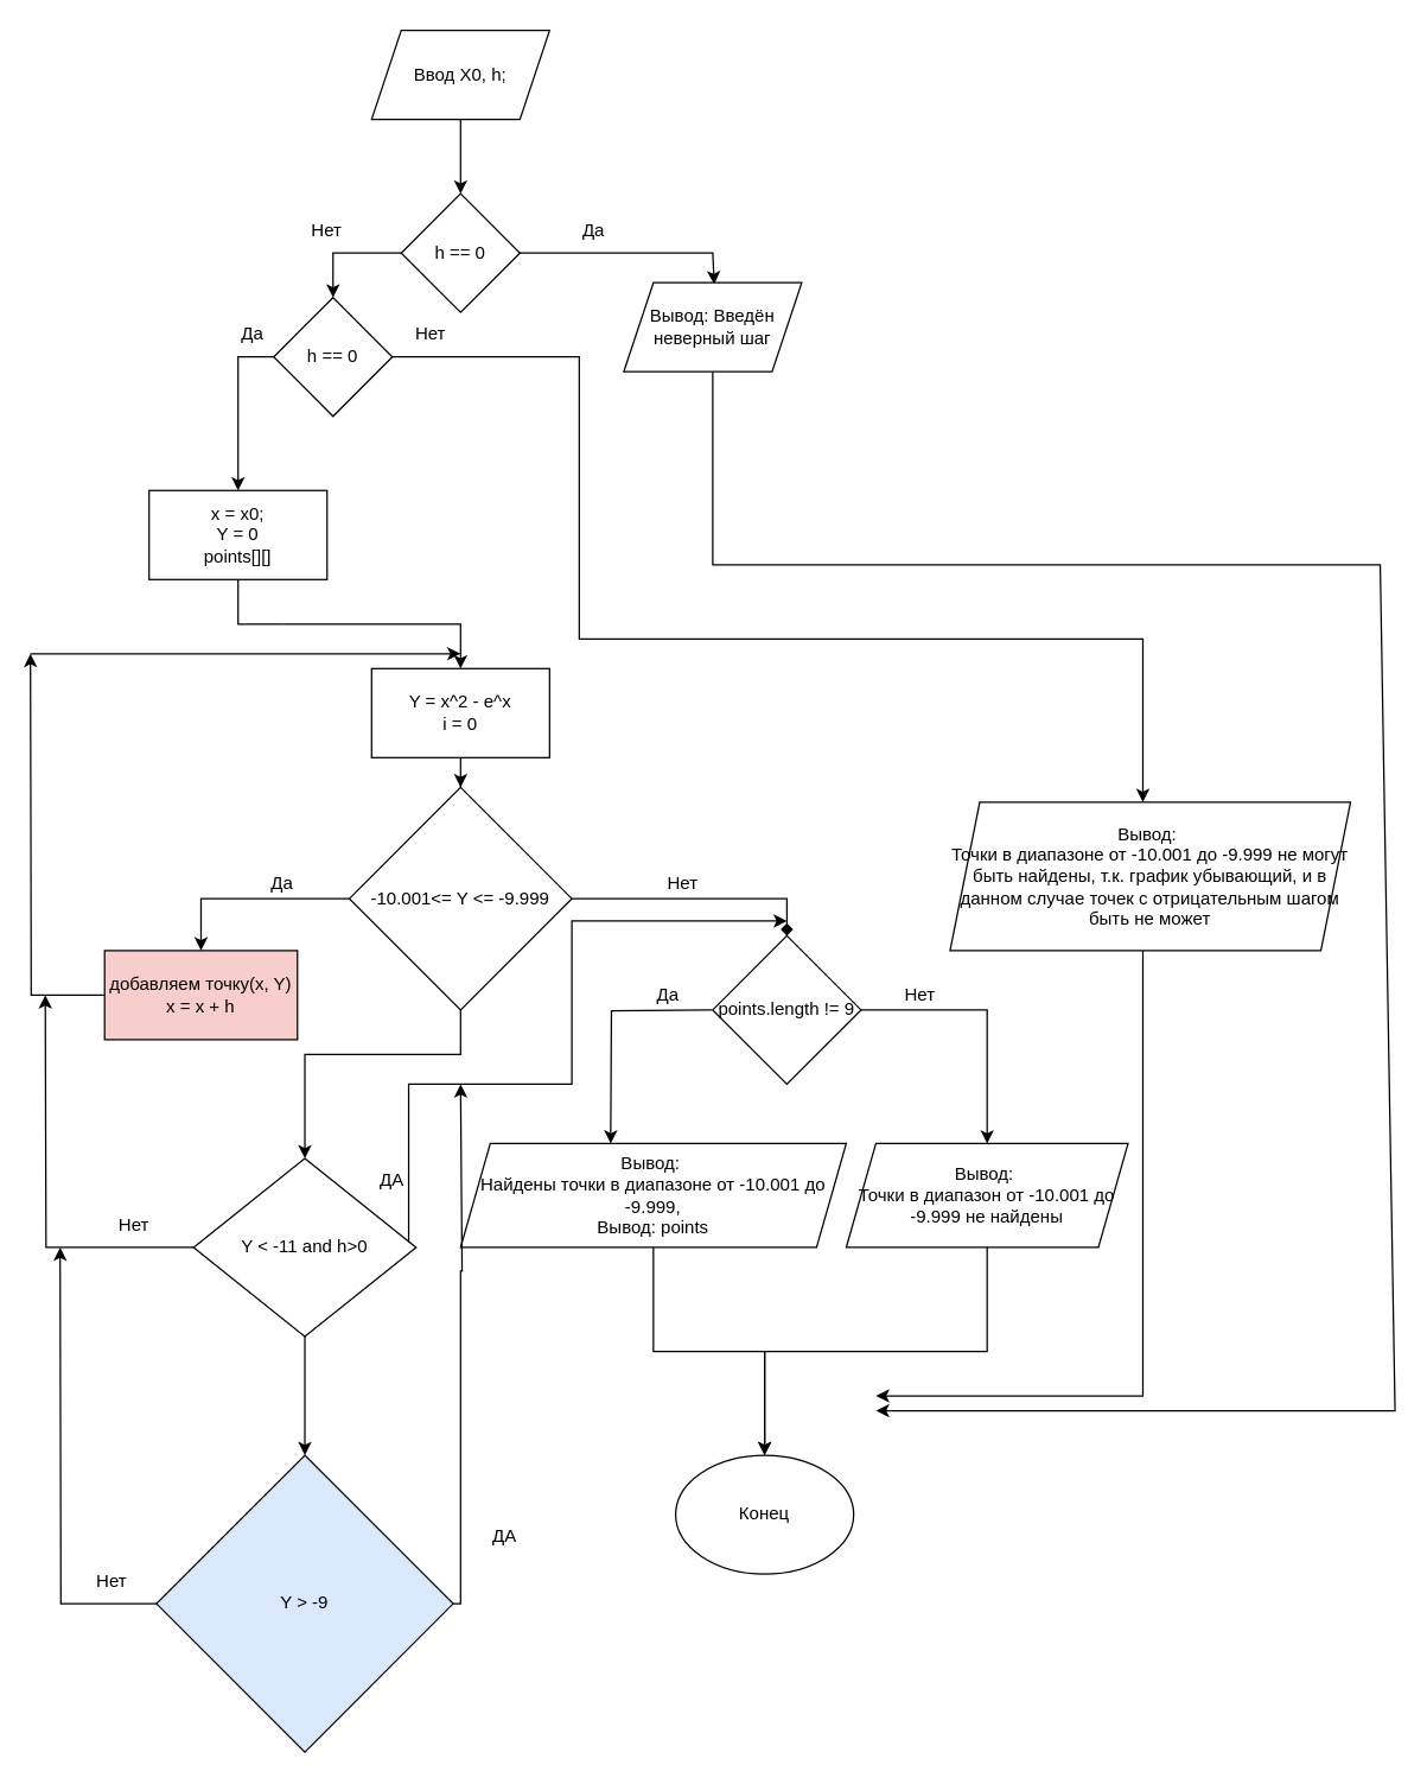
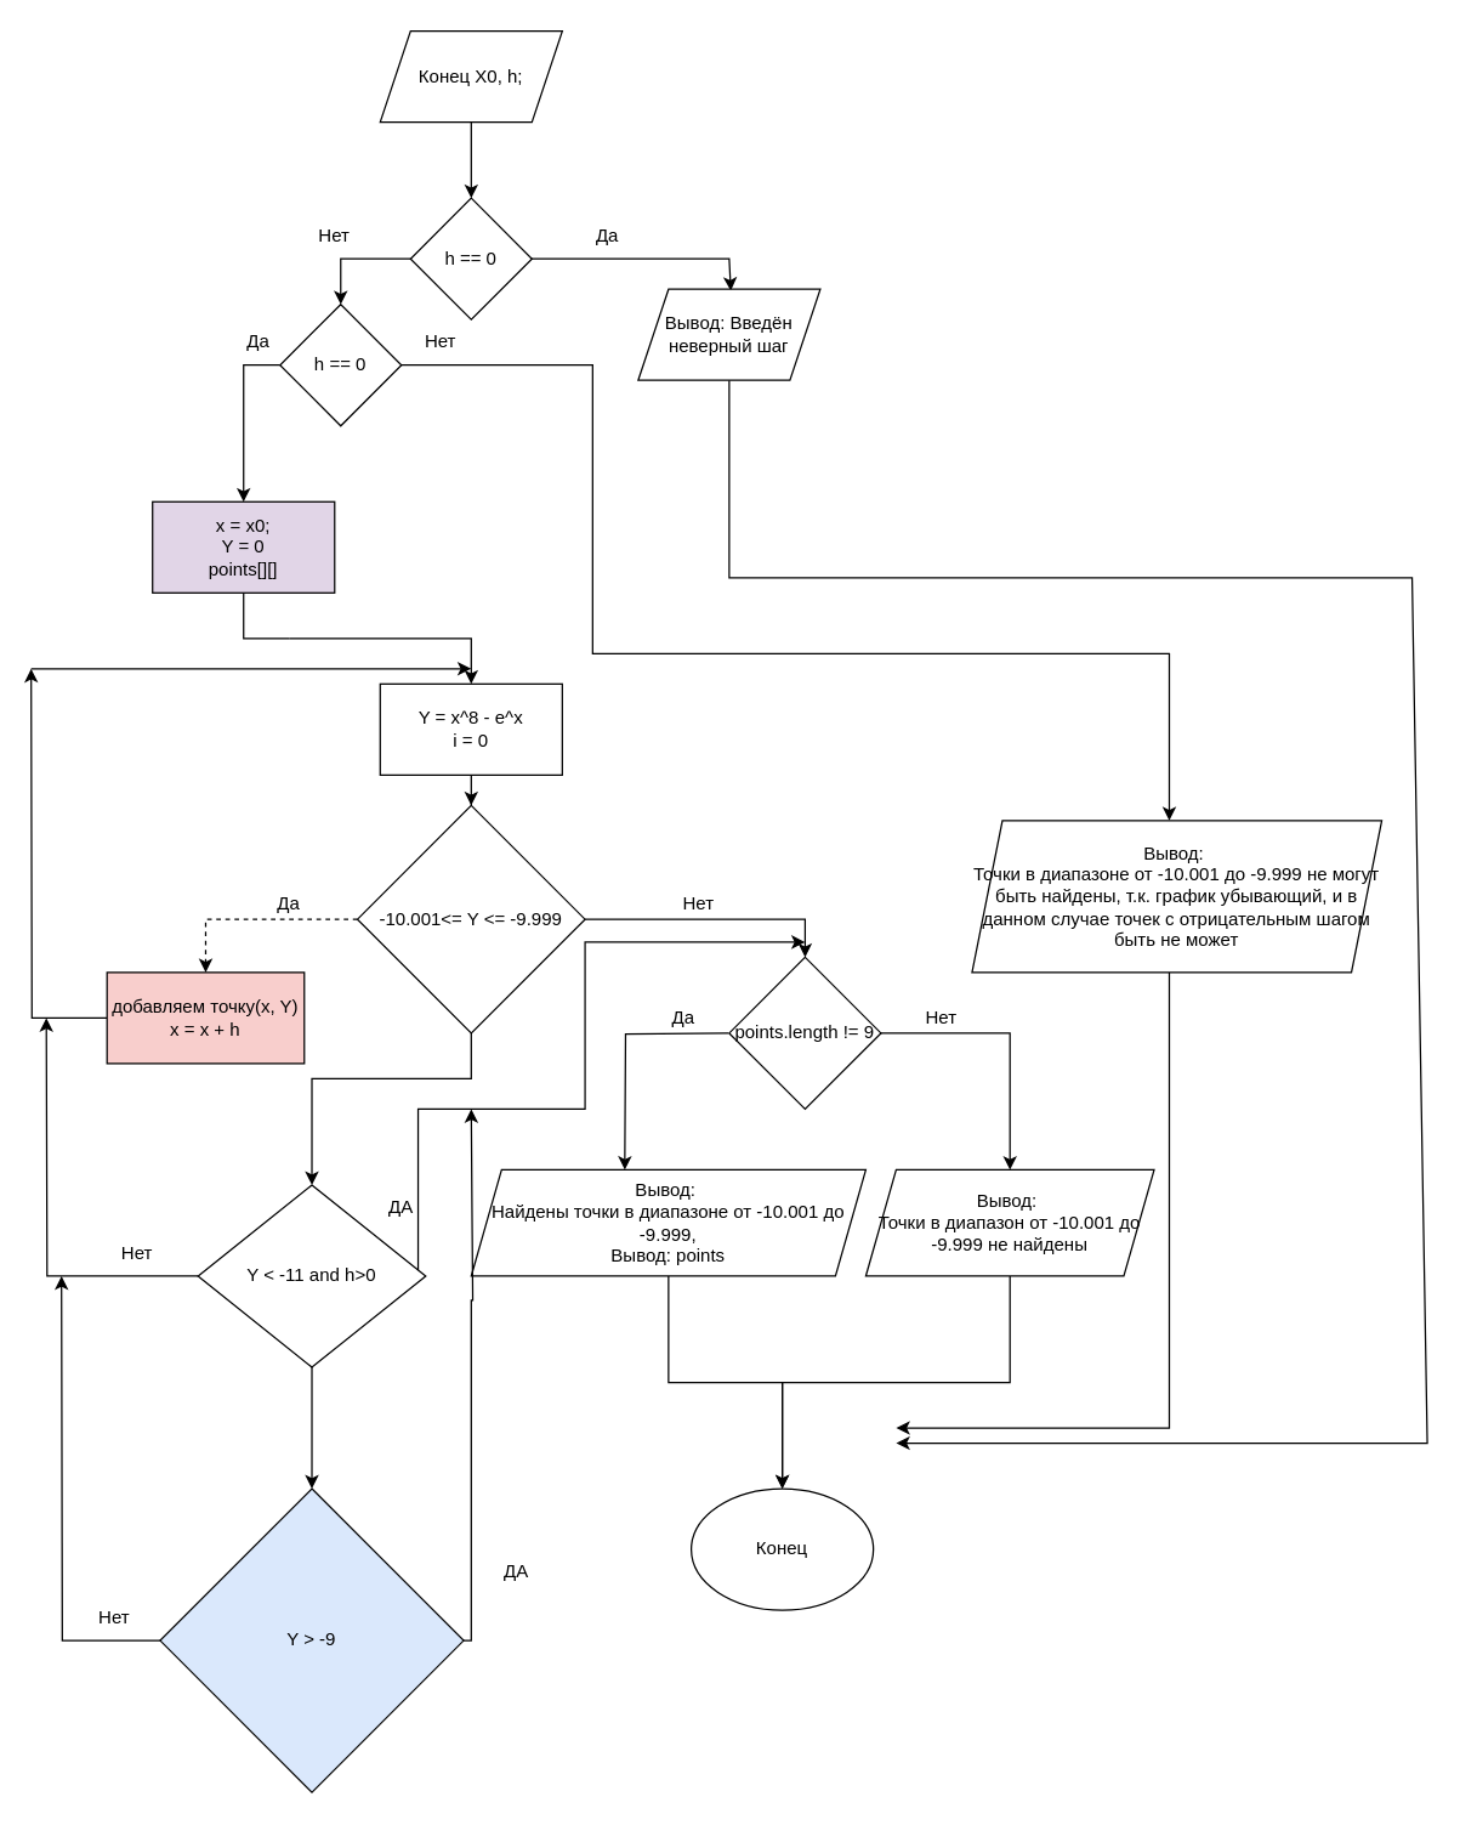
  <mxCell id="0" />
  <mxCell id="1" parent="0" />
  <mxCell id="2" style="edgeStyle=orthogonalEdgeStyle;rounded=0;orthogonalLoop=1;jettySize=auto;html=1;" parent="1" source="3" target="6" edge="1"><mxGeometry relative="1" as="geometry" /></mxCell>
- <mxCell id="3" value="Ввод Х0,&amp;nbsp;&lt;span style=&quot;background-color: initial;&quot;&gt;h;&lt;/span&gt;" style="shape=parallelogram;perimeter=parallelogramPerimeter;whiteSpace=wrap;html=1;fixedSize=1;" parent="1" vertex="1"><mxGeometry x="250" y="20" width="120" height="60" as="geometry" /></mxCell>
+ <mxCell id="3" value="Конец Х0,&amp;nbsp;&lt;span style=&quot;background-color: initial;&quot;&gt;h;&lt;/span&gt;" style="shape=parallelogram;perimeter=parallelogramPerimeter;whiteSpace=wrap;html=1;fixedSize=1;" parent="1" vertex="1"><mxGeometry x="250" y="20" width="120" height="60" as="geometry" /></mxCell>
  <mxCell id="4" style="edgeStyle=orthogonalEdgeStyle;rounded=0;orthogonalLoop=1;jettySize=auto;html=1;entryX=0.592;entryY=0.017;entryDx=0;entryDy=0;entryPerimeter=0;" parent="1" edge="1"><mxGeometry relative="1" as="geometry"><mxPoint x="481.04" y="191.02" as="targetPoint" /><mxPoint x="340" y="170" as="sourcePoint" /><Array as="points"><mxPoint x="480" y="170" /></Array></mxGeometry></mxCell>
  <mxCell id="5" style="edgeStyle=orthogonalEdgeStyle;rounded=0;orthogonalLoop=1;jettySize=auto;html=1;entryX=0.5;entryY=0;entryDx=0;entryDy=0;exitX=0;exitY=0.5;exitDx=0;exitDy=0;" parent="1" source="36" target="10" edge="1"><mxGeometry relative="1" as="geometry" /></mxCell>
  <mxCell id="6" value="h == 0" style="rhombus;whiteSpace=wrap;html=1;" parent="1" vertex="1"><mxGeometry x="270" y="130" width="80" height="80" as="geometry" /></mxCell>
  <mxCell id="7" value="Да" style="text;html=1;align=center;verticalAlign=middle;whiteSpace=wrap;rounded=0;" parent="1" vertex="1"><mxGeometry x="370" y="140" width="60" height="30" as="geometry" /></mxCell>
  <mxCell id="8" style="rounded=0;orthogonalLoop=1;jettySize=auto;html=1;exitX=0.5;exitY=1;exitDx=0;exitDy=0;" parent="1" source="9" edge="1"><mxGeometry relative="1" as="geometry"><mxPoint x="590" y="950" as="targetPoint" /><Array as="points"><mxPoint x="480" y="380" /><mxPoint x="930" y="380" /><mxPoint x="940" y="950" /></Array><mxPoint x="480" y="310" as="sourcePoint" /></mxGeometry></mxCell>
  <mxCell id="9" value="Вывод: Введён неверный шаг" style="shape=parallelogram;perimeter=parallelogramPerimeter;whiteSpace=wrap;html=1;fixedSize=1;" parent="1" vertex="1"><mxGeometry x="420" y="190" width="120" height="60" as="geometry" /></mxCell>
- <mxCell id="10" value="x = x0;&lt;div&gt;Y = 0&lt;/div&gt;&lt;div&gt;points[][]&lt;/div&gt;" style="rounded=0;whiteSpace=wrap;html=1;" parent="1" vertex="1"><mxGeometry x="100" y="330" width="120" height="60" as="geometry" /></mxCell>
+ <mxCell id="10" value="x = x0;&lt;div&gt;Y = 0&lt;/div&gt;&lt;div&gt;points[][]&lt;/div&gt;" style="rounded=0;whiteSpace=wrap;html=1;fillColor=#e1d5e7;" parent="1" vertex="1"><mxGeometry x="100" y="330" width="120" height="60" as="geometry" /></mxCell>
  <mxCell id="11" value="Нет" style="text;html=1;align=center;verticalAlign=middle;whiteSpace=wrap;rounded=0;" parent="1" vertex="1"><mxGeometry x="190" y="140" width="60" height="30" as="geometry" /></mxCell>
  <mxCell id="12" value="" style="endArrow=classic;html=1;rounded=0;" parent="1" target="14" edge="1"><mxGeometry width="50" height="50" relative="1" as="geometry"><mxPoint x="190" y="420" as="sourcePoint" /><mxPoint x="310" y="445" as="targetPoint" /><Array as="points"><mxPoint x="310" y="420" /></Array></mxGeometry></mxCell>
  <mxCell id="13" style="edgeStyle=orthogonalEdgeStyle;rounded=0;orthogonalLoop=1;jettySize=auto;html=1;" parent="1" source="14" target="19" edge="1"><mxGeometry relative="1" as="geometry" /></mxCell>
- <mxCell id="14" value="Y = x^2 - e^x&lt;div&gt;i = 0&lt;/div&gt;" style="rounded=0;whiteSpace=wrap;html=1;" parent="1" vertex="1"><mxGeometry x="250" y="450" width="120" height="60" as="geometry" /></mxCell>
+ <mxCell id="14" value="Y = x^8 - e^x&lt;div&gt;i = 0&lt;/div&gt;" style="rounded=0;whiteSpace=wrap;html=1;" parent="1" vertex="1"><mxGeometry x="250" y="450" width="120" height="60" as="geometry" /></mxCell>
  <mxCell id="15" value="" style="endArrow=none;html=1;rounded=0;exitX=0.5;exitY=1;exitDx=0;exitDy=0;" parent="1" source="10" edge="1"><mxGeometry width="50" height="50" relative="1" as="geometry"><mxPoint x="50" y="360" as="sourcePoint" /><mxPoint x="190" y="420" as="targetPoint" /><Array as="points"><mxPoint x="160" y="420" /></Array></mxGeometry></mxCell>
- <mxCell id="16" style="edgeStyle=orthogonalEdgeStyle;rounded=0;orthogonalLoop=1;jettySize=auto;html=1;entryX=0.5;entryY=0;entryDx=0;entryDy=0;" parent="1" source="19" target="22" edge="1"><mxGeometry relative="1" as="geometry"><mxPoint x="120" y="605" as="targetPoint" /></mxGeometry></mxCell>
- <mxCell id="17" style="edgeStyle=orthogonalEdgeStyle;rounded=0;orthogonalLoop=1;jettySize=auto;html=1;entryX=0.5;entryY=0;entryDx=0;entryDy=0;endArrow=diamond;" parent="1" source="19" target="26" edge="1"><mxGeometry relative="1" as="geometry"><mxPoint x="530" y="605" as="targetPoint" /></mxGeometry></mxCell>
+ <mxCell id="16" style="edgeStyle=orthogonalEdgeStyle;rounded=0;orthogonalLoop=1;jettySize=auto;html=1;entryX=0.5;entryY=0;entryDx=0;entryDy=0;dashed=1;" parent="1" source="19" target="22" edge="1"><mxGeometry relative="1" as="geometry"><mxPoint x="120" y="605" as="targetPoint" /></mxGeometry></mxCell>
+ <mxCell id="17" style="edgeStyle=orthogonalEdgeStyle;rounded=0;orthogonalLoop=1;jettySize=auto;html=1;entryX=0.5;entryY=0;entryDx=0;entryDy=0;" parent="1" source="19" target="26" edge="1"><mxGeometry relative="1" as="geometry"><mxPoint x="530" y="605" as="targetPoint" /></mxGeometry></mxCell>
  <mxCell id="18" style="edgeStyle=orthogonalEdgeStyle;rounded=0;orthogonalLoop=1;jettySize=auto;html=1;entryX=0.5;entryY=0;entryDx=0;entryDy=0;" edge="1" parent="1" source="19" target="45"><mxGeometry relative="1" as="geometry"><mxPoint x="260" y="760" as="targetPoint" /><Array as="points"><mxPoint x="310" y="710" /><mxPoint x="205" y="710" /></Array></mxGeometry></mxCell>
  <mxCell id="19" value="-10.001&amp;lt;= Y &amp;lt;= -9.999" style="rhombus;whiteSpace=wrap;html=1;" parent="1" vertex="1"><mxGeometry x="235" y="530" width="150" height="150" as="geometry" /></mxCell>
  <mxCell id="20" value="Да" style="text;html=1;align=center;verticalAlign=middle;whiteSpace=wrap;rounded=0;" parent="1" vertex="1"><mxGeometry x="160" y="580" width="60" height="30" as="geometry" /></mxCell>
  <mxCell id="21" style="edgeStyle=orthogonalEdgeStyle;rounded=0;orthogonalLoop=1;jettySize=auto;html=1;" parent="1" source="22" edge="1"><mxGeometry relative="1" as="geometry"><mxPoint x="20" y="440" as="targetPoint" /></mxGeometry></mxCell>
  <mxCell id="22" value="&lt;div&gt;добавляем точку(x, Y)&lt;/div&gt;x = x + h" style="rounded=0;whiteSpace=wrap;html=1;fillColor=#f8cecc;" parent="1" vertex="1"><mxGeometry x="70" y="640" width="130" height="60" as="geometry" /></mxCell>
  <mxCell id="23" value="" style="endArrow=classic;html=1;rounded=0;" parent="1" edge="1"><mxGeometry width="50" height="50" relative="1" as="geometry"><mxPoint x="20" y="440" as="sourcePoint" /><mxPoint x="310" y="440" as="targetPoint" /><Array as="points"><mxPoint x="40" y="440" /><mxPoint x="50" y="440" /><mxPoint x="80" y="440" /><mxPoint x="190" y="440" /></Array></mxGeometry></mxCell>
  <mxCell id="24" value="Нет" style="text;html=1;align=center;verticalAlign=middle;whiteSpace=wrap;rounded=0;" parent="1" vertex="1"><mxGeometry x="430" y="580" width="60" height="30" as="geometry" /></mxCell>
  <mxCell id="25" style="edgeStyle=orthogonalEdgeStyle;rounded=0;orthogonalLoop=1;jettySize=auto;html=1;entryX=0.391;entryY=0;entryDx=0;entryDy=0;entryPerimeter=0;" parent="1" edge="1"><mxGeometry relative="1" as="geometry"><mxPoint x="411.16" y="770" as="targetPoint" /><mxPoint x="479.5" y="680" as="sourcePoint" /></mxGeometry></mxCell>
  <mxCell id="26" value="points.length != 9" style="rhombus;whiteSpace=wrap;html=1;" parent="1" vertex="1"><mxGeometry x="480" y="630" width="100" height="100" as="geometry" /></mxCell>
  <mxCell id="27" value="Нет" style="text;html=1;align=center;verticalAlign=middle;whiteSpace=wrap;rounded=0;" parent="1" vertex="1"><mxGeometry x="590" y="655" width="60" height="30" as="geometry" /></mxCell>
  <mxCell id="28" style="edgeStyle=orthogonalEdgeStyle;rounded=0;orthogonalLoop=1;jettySize=auto;html=1;entryX=0.5;entryY=0;entryDx=0;entryDy=0;" parent="1" source="29" target="31" edge="1"><mxGeometry relative="1" as="geometry" /></mxCell>
  <mxCell id="29" value="Вывод:&amp;nbsp;&lt;div&gt;Точки в диапазон от -10.001 до -9.999 не найдены&lt;/div&gt;" style="shape=parallelogram;perimeter=parallelogramPerimeter;whiteSpace=wrap;html=1;fixedSize=1;" parent="1" vertex="1"><mxGeometry x="570" y="770" width="190" height="70" as="geometry" /></mxCell>
  <mxCell id="30" style="rounded=0;orthogonalLoop=1;jettySize=auto;html=1;entryX=0.5;entryY=0;entryDx=0;entryDy=0;" parent="1" source="26" target="29" edge="1"><mxGeometry relative="1" as="geometry"><Array as="points"><mxPoint x="665" y="680" /></Array></mxGeometry></mxCell>
  <mxCell id="31" value="Конец" style="ellipse;whiteSpace=wrap;html=1;" parent="1" vertex="1"><mxGeometry x="455" y="980" width="120" height="80" as="geometry" /></mxCell>
  <mxCell id="32" style="edgeStyle=orthogonalEdgeStyle;rounded=0;orthogonalLoop=1;jettySize=auto;html=1;" parent="1" source="33" target="31" edge="1"><mxGeometry relative="1" as="geometry" /></mxCell>
  <mxCell id="33" value="Вывод:&amp;nbsp;&lt;div&gt;Найдены точки в диапазоне от -10.001 до -9.999,&lt;div&gt;Вывод: points&lt;/div&gt;&lt;/div&gt;" style="shape=parallelogram;perimeter=parallelogramPerimeter;whiteSpace=wrap;html=1;fixedSize=1;" parent="1" vertex="1"><mxGeometry x="310" y="770" width="260" height="70" as="geometry" /></mxCell>
  <mxCell id="34" value="Да" style="text;html=1;align=center;verticalAlign=middle;whiteSpace=wrap;rounded=0;" parent="1" vertex="1"><mxGeometry x="420" y="655" width="60" height="30" as="geometry" /></mxCell>
  <mxCell id="35" value="" style="edgeStyle=orthogonalEdgeStyle;rounded=0;orthogonalLoop=1;jettySize=auto;html=1;entryX=0.5;entryY=0;entryDx=0;entryDy=0;" parent="1" source="6" target="36" edge="1"><mxGeometry relative="1" as="geometry"><mxPoint x="270" y="170" as="sourcePoint" /><mxPoint x="190" y="330" as="targetPoint" /></mxGeometry></mxCell>
  <mxCell id="36" value="h == 0" style="rhombus;whiteSpace=wrap;html=1;" parent="1" vertex="1"><mxGeometry x="184" y="200" width="80" height="80" as="geometry" /></mxCell>
  <mxCell id="37" value="" style="edgeStyle=orthogonalEdgeStyle;rounded=0;orthogonalLoop=1;jettySize=auto;html=1;" parent="1" source="36" target="39" edge="1"><mxGeometry relative="1" as="geometry"><mxPoint x="590" y="930" as="targetPoint" /><mxPoint x="264" y="240" as="sourcePoint" /><Array as="points"><mxPoint x="390" y="240" /><mxPoint x="390" y="430" /><mxPoint x="770" y="430" /></Array></mxGeometry></mxCell>
  <mxCell id="38" style="edgeStyle=orthogonalEdgeStyle;rounded=0;orthogonalLoop=1;jettySize=auto;html=1;" parent="1" source="39" edge="1"><mxGeometry relative="1" as="geometry"><mxPoint x="590" y="940" as="targetPoint" /><Array as="points"><mxPoint x="770" y="940" /></Array></mxGeometry></mxCell>
  <mxCell id="39" value="Вывод:&amp;nbsp;&lt;div&gt;Точки в диапазоне от -10.001 до -9.999 не могут быть найдены, т.к. график убывающий, и в данном случае точек с отрицательным шагом быть не может&lt;/div&gt;" style="shape=parallelogram;perimeter=parallelogramPerimeter;whiteSpace=wrap;html=1;fixedSize=1;" parent="1" vertex="1"><mxGeometry x="640" y="540" width="270" height="100" as="geometry" /></mxCell>
  <mxCell id="40" value="Да" style="text;html=1;align=center;verticalAlign=middle;whiteSpace=wrap;rounded=0;" parent="1" vertex="1"><mxGeometry x="140" y="210" width="60" height="30" as="geometry" /></mxCell>
  <mxCell id="41" value="Нет" style="text;html=1;align=center;verticalAlign=middle;whiteSpace=wrap;rounded=0;" parent="1" vertex="1"><mxGeometry x="260" y="210" width="60" height="30" as="geometry" /></mxCell>
  <mxCell id="42" style="edgeStyle=orthogonalEdgeStyle;rounded=0;orthogonalLoop=1;jettySize=auto;html=1;" edge="1" parent="1"><mxGeometry relative="1" as="geometry"><mxPoint x="530" y="620" as="targetPoint" /><mxPoint x="275" y="840" as="sourcePoint" /><Array as="points"><mxPoint x="275" y="730" /><mxPoint x="385" y="730" /><mxPoint x="385" y="620" /><mxPoint x="405" y="620" /></Array></mxGeometry></mxCell>
  <mxCell id="43" style="edgeStyle=orthogonalEdgeStyle;rounded=0;orthogonalLoop=1;jettySize=auto;html=1;" edge="1" parent="1" source="45"><mxGeometry relative="1" as="geometry"><mxPoint x="30" y="670" as="targetPoint" /></mxGeometry></mxCell>
  <mxCell id="44" style="edgeStyle=orthogonalEdgeStyle;rounded=0;orthogonalLoop=1;jettySize=auto;html=1;" edge="1" parent="1" source="45"><mxGeometry relative="1" as="geometry"><mxPoint x="205" y="980" as="targetPoint" /></mxGeometry></mxCell>
  <mxCell id="45" value="Y &amp;lt; -11 and h&amp;gt;0" style="rhombus;whiteSpace=wrap;html=1;" vertex="1" parent="1"><mxGeometry x="130" y="780" width="150" height="120" as="geometry" /></mxCell>
  <mxCell id="46" value="ДА" style="text;html=1;align=center;verticalAlign=middle;whiteSpace=wrap;rounded=0;" vertex="1" parent="1"><mxGeometry x="234" y="780" width="60" height="30" as="geometry" /></mxCell>
  <mxCell id="47" value="Нет" style="text;html=1;align=center;verticalAlign=middle;whiteSpace=wrap;rounded=0;" vertex="1" parent="1"><mxGeometry x="60" y="810" width="60" height="30" as="geometry" /></mxCell>
  <mxCell id="48" style="edgeStyle=orthogonalEdgeStyle;rounded=0;orthogonalLoop=1;jettySize=auto;html=1;" edge="1" parent="1" source="50"><mxGeometry relative="1" as="geometry"><mxPoint x="310" y="730" as="targetPoint" /><Array as="points"><mxPoint x="310" y="1080" /><mxPoint x="310" y="856" /><mxPoint x="311" y="856" /></Array></mxGeometry></mxCell>
  <mxCell id="49" style="edgeStyle=orthogonalEdgeStyle;rounded=0;orthogonalLoop=1;jettySize=auto;html=1;" edge="1" parent="1" source="50"><mxGeometry relative="1" as="geometry"><mxPoint x="40" y="840" as="targetPoint" /></mxGeometry></mxCell>
  <mxCell id="50" value="Y &amp;gt; -9" style="rhombus;whiteSpace=wrap;html=1;fillColor=#dae8fc;" vertex="1" parent="1"><mxGeometry x="105" y="980" width="200" height="200" as="geometry" /></mxCell>
  <mxCell id="51" value="ДА" style="text;html=1;align=center;verticalAlign=middle;whiteSpace=wrap;rounded=0;" vertex="1" parent="1"><mxGeometry x="310" y="1020" width="60" height="30" as="geometry" /></mxCell>
  <mxCell id="52" value="Нет" style="text;html=1;align=center;verticalAlign=middle;whiteSpace=wrap;rounded=0;" vertex="1" parent="1"><mxGeometry x="45" y="1050" width="60" height="30" as="geometry" /></mxCell>
